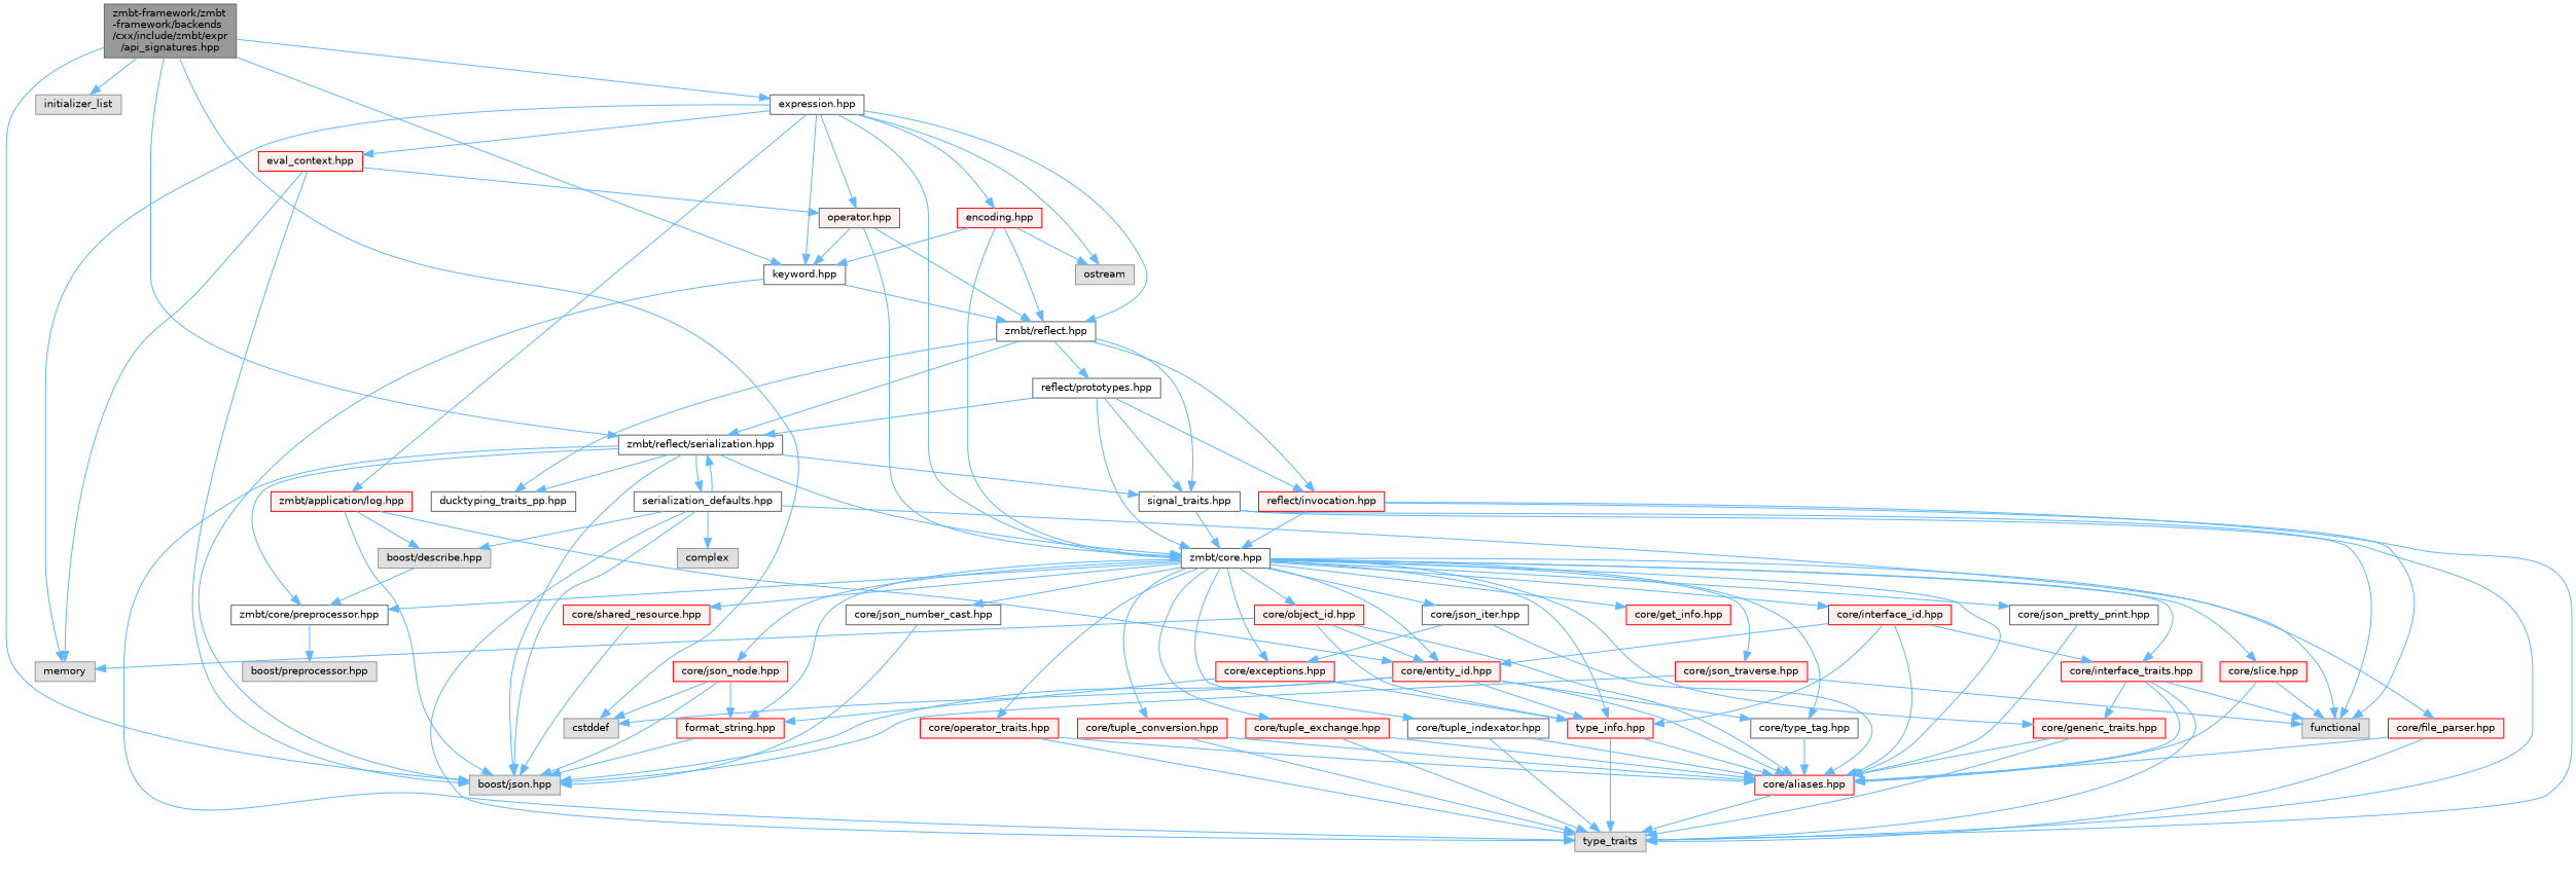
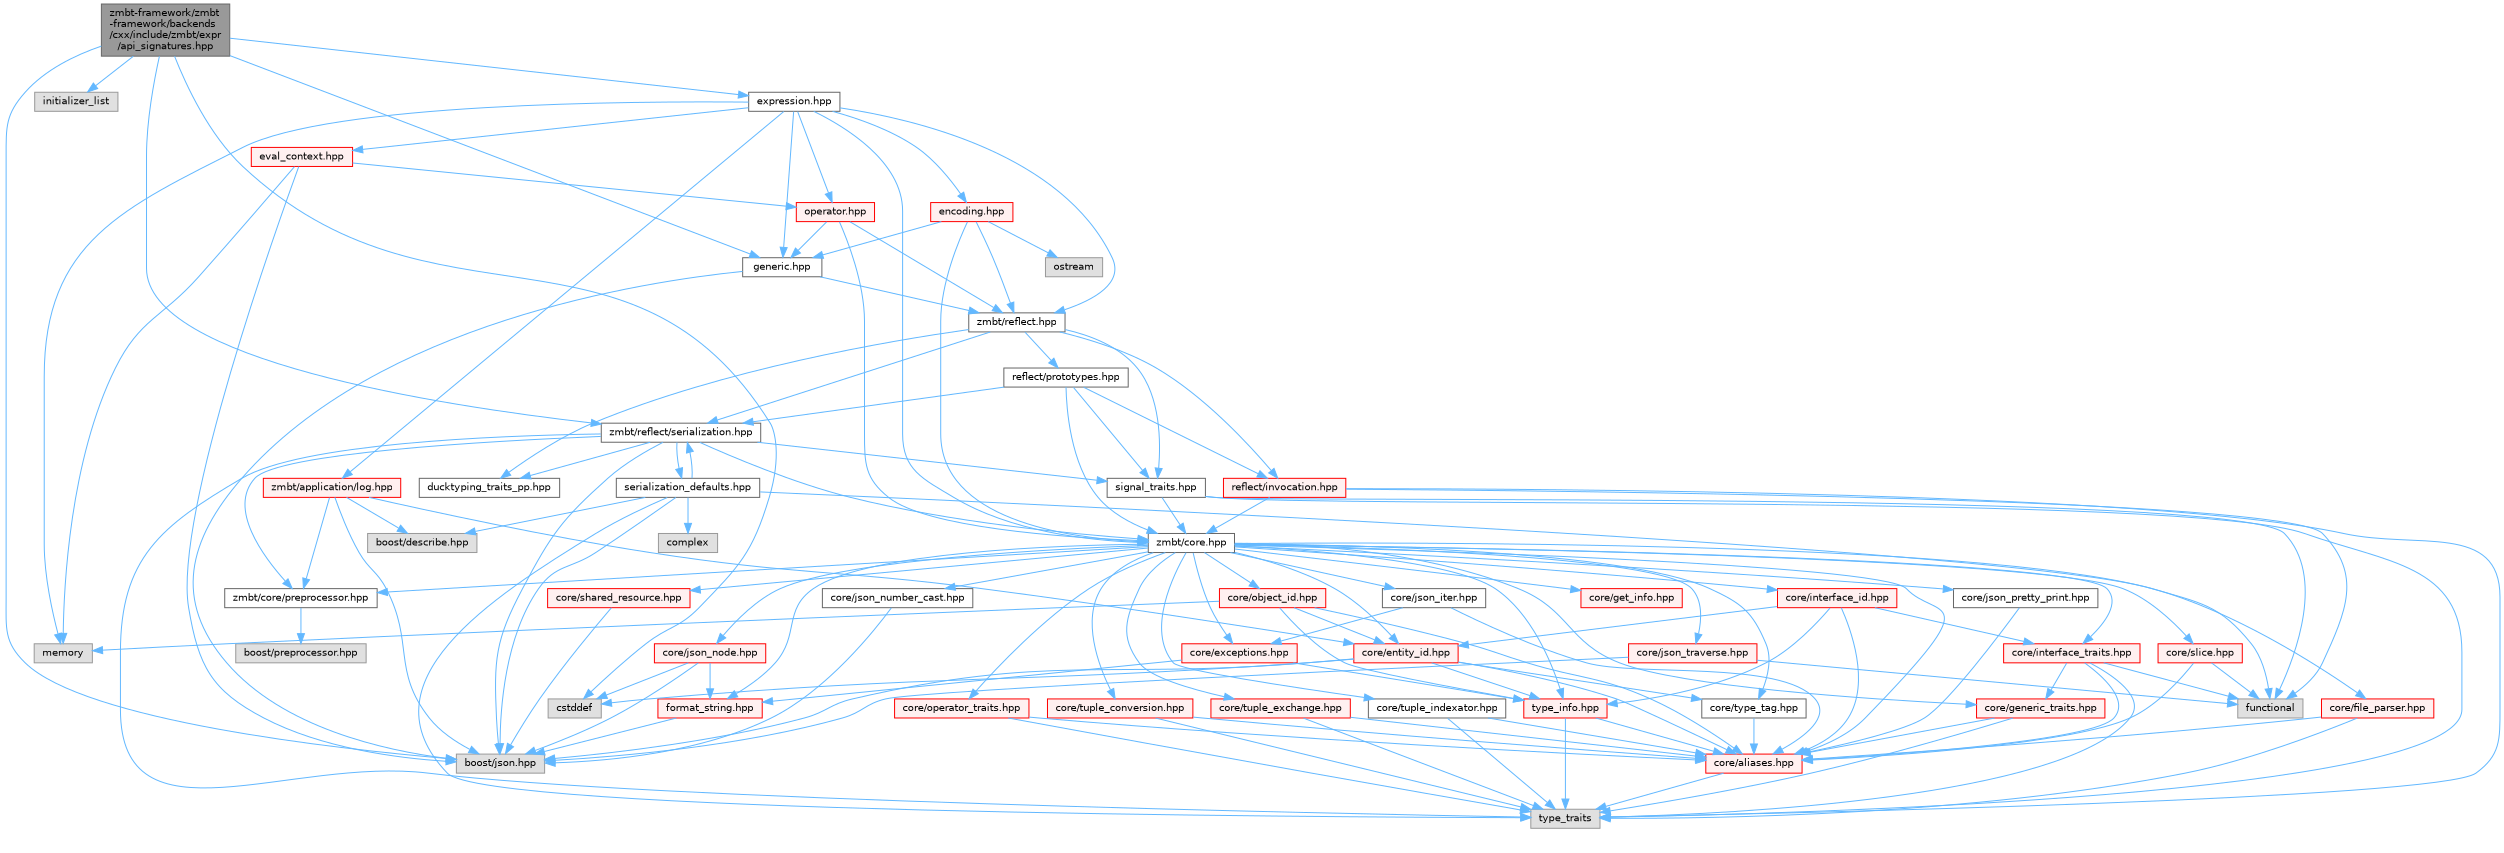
  digraph {
    node [color=red fillcolor="#FFF0F0" fontname=Helvetica fontsize=10 shape=box style=filled]
    edge [color=steelblue1 fontname=Helvetica fontsize=10 labelfontname=Helvetica labelfontsize=10 style=solid]
    n1 [color=gray40 fillcolor=grey60 fontcolor=black height=0.2 label="zmbt-framework/zmbt\l-framework/backends\l/cxx/include/zmbt/expr\l/api_signatures.hpp" width=0.4]
    n2 [color=grey60 fillcolor="#E0E0E0" height=0.2 label=cstddef width=0.4]
    n3 [color=grey60 fillcolor="#E0E0E0" height=0.2 label=initializer_list width=0.4]
    n4 [color=grey60 fillcolor="#E0E0E0" height=0.2 label="boost/json.hpp" width=0.4]
    n5 [color=grey40 fillcolor=white height=0.2 label="zmbt/reflect/serialization.hpp" width=0.4]
-   n6 [color=grey40 fillcolor=white height=0.2 label="keyword.hpp" width=0.4]
+   n6 [color=grey40 fillcolor=white height=0.2 label="generic.hpp" width=0.4]
    n7 [color=grey40 fillcolor=white height=0.2 label="expression.hpp" width=0.4]
    n8 [color=grey60 fillcolor="#E0E0E0" height=0.2 label=type_traits width=0.4]
    n9 [color=grey40 fillcolor=white height=0.2 label="zmbt/core/preprocessor.hpp" width=0.4]
    n10 [color=grey40 fillcolor=white height=0.2 label="zmbt/core.hpp" width=0.4]
    n11 [color=grey40 fillcolor=white height=0.2 label="ducktyping_traits_pp.hpp" width=0.4]
    n12 [color=grey40 fillcolor=white height=0.2 label="signal_traits.hpp" width=0.4]
    n13 [color=grey40 fillcolor=white height=0.2 label="serialization_defaults.hpp" width=0.4]
    n14 [color=grey40 fillcolor=white height=0.2 label="zmbt/reflect.hpp" width=0.4]
    n15 [color=grey60 fillcolor="#E0E0E0" height=0.2 label=memory width=0.4]
    n16 [color=grey60 fillcolor="#E0E0E0" height=0.2 label=ostream width=0.4]
    n17 [height=0.2 label="zmbt/application/log.hpp" width=0.4]
-   n18 [color=grey40 height=0.2 label="operator.hpp" width=0.4]
+   n18 [height=0.2 label="operator.hpp" width=0.4]
    n19 [height=0.2 label="encoding.hpp" width=0.4]
    n20 [height=0.2 label="eval_context.hpp" width=0.4]
    n21 [color=grey60 fillcolor="#E0E0E0" height=0.2 label="boost/preprocessor.hpp" width=0.4]
    n22 [height=0.2 label="core/aliases.hpp" width=0.4]
    n23 [height=0.2 label="core/exceptions.hpp" width=0.4]
    n24 [height=0.2 label="format_string.hpp" width=0.4]
    n25 [height=0.2 label="type_info.hpp" width=0.4]
    n26 [height=0.2 label="core/file_parser.hpp" width=0.4]
    n27 [height=0.2 label="core/generic_traits.hpp" width=0.4]
    n28 [height=0.2 label="core/get_info.hpp" width=0.4]
    n29 [height=0.2 label="core/interface_traits.hpp" width=0.4]
    n30 [color=grey40 fillcolor=white height=0.2 label="core/json_iter.hpp" width=0.4]
    n31 [height=0.2 label="core/json_node.hpp" width=0.4]
    n32 [color=grey40 fillcolor=white height=0.2 label="core/json_number_cast.hpp" width=0.4]
    n33 [height=0.2 label="core/json_traverse.hpp" width=0.4]
    n34 [color=grey40 fillcolor=white height=0.2 label="core/json_pretty_print.hpp" width=0.4]
    n35 [height=0.2 label="core/slice.hpp" width=0.4]
    n36 [height=0.2 label="core/operator_traits.hpp" width=0.4]
    n37 [height=0.2 label="core/shared_resource.hpp" width=0.4]
    n38 [height=0.2 label="core/tuple_conversion.hpp" width=0.4]
    n39 [height=0.2 label="core/tuple_exchange.hpp" width=0.4]
    n40 [color=grey40 fillcolor=white height=0.2 label="core/tuple_indexator.hpp" width=0.4]
    n41 [color=grey40 fillcolor=white height=0.2 label="core/type_tag.hpp" width=0.4]
    n42 [height=0.2 label="core/entity_id.hpp" width=0.4]
    n43 [height=0.2 label="core/interface_id.hpp" width=0.4]
    n44 [height=0.2 label="core/object_id.hpp" width=0.4]
    n45 [color=grey60 fillcolor="#E0E0E0" height=0.2 label=functional width=0.4]
    n46 [color=grey60 fillcolor="#E0E0E0" height=0.2 label="boost/describe.hpp" width=0.4]
    n47 [color=grey60 fillcolor="#E0E0E0" height=0.2 label=complex width=0.4]
    n48 [height=0.2 label="reflect/invocation.hpp" width=0.4]
    n49 [color=grey40 fillcolor=white height=0.2 label="reflect/prototypes.hpp" width=0.4]
    n1 -> n2
    n1 -> n3
    n1 -> n4
    n1 -> n5
    n1 -> n6
    n1 -> n7
    n5 -> n4
    n5 -> n8
    n5 -> n9
    n5 -> n10
    n5 -> n11
    n5 -> n12
    n5 -> n13
    n6 -> n4
    n6 -> n14
    n7 -> n6
    n7 -> n10
    n7 -> n14
    n7 -> n15
-   n7 -> n16
    n7 -> n17
    n7 -> n18
    n7 -> n19
    n7 -> n20
    n9 -> n21
    n10 -> n9
    n10 -> n22
    n10 -> n23
    n10 -> n24
    n10 -> n25
    n10 -> n26
    n10 -> n27
    n10 -> n28
    n10 -> n29
    n10 -> n30
    n10 -> n31
    n10 -> n32
    n10 -> n33
    n10 -> n34
    n10 -> n35
    n10 -> n36
    n10 -> n37
    n10 -> n38
    n10 -> n39
    n10 -> n40
    n10 -> n41
    n10 -> n42
    n10 -> n43
    n10 -> n44
    n12 -> n8
    n12 -> n10
    n12 -> n45
    n13 -> n4
    n13 -> n5
    n13 -> n8
    n13 -> n45
    n13 -> n46
    n13 -> n47
    n14 -> n5
    n14 -> n11
    n14 -> n12
    n14 -> n48
    n14 -> n49
    n17 -> n4
-   n46 -> n9
+   n17 -> n9
    n17 -> n42
    n17 -> n46
    n18 -> n6
    n18 -> n10
    n18 -> n14
    n19 -> n6
    n19 -> n10
    n19 -> n14
    n19 -> n16
    n20 -> n4
    n20 -> n15
    n20 -> n18
    n22 -> n8
    n23 -> n24
    n23 -> n25
    n24 -> n4
    n25 -> n8
    n25 -> n22
    n26 -> n8
    n26 -> n22
    n27 -> n8
    n27 -> n22
    n29 -> n8
    n29 -> n22
    n29 -> n27
    n29 -> n45
    n30 -> n22
    n30 -> n23
    n31 -> n2
    n31 -> n4
    n31 -> n24
    n32 -> n4
    n33 -> n4
    n33 -> n45
    n34 -> n22
    n35 -> n22
    n35 -> n45
    n36 -> n8
    n36 -> n22
    n37 -> n4
    n38 -> n8
    n38 -> n22
    n39 -> n8
    n39 -> n22
    n40 -> n8
    n40 -> n22
    n41 -> n22
    n42 -> n2
    n42 -> n4
    n42 -> n22
    n42 -> n25
    n42 -> n41
    n43 -> n22
    n43 -> n25
    n43 -> n29
    n43 -> n42
    n44 -> n15
    n44 -> n22
    n44 -> n25
    n44 -> n42
    n48 -> n8
    n48 -> n10
    n48 -> n45
    n49 -> n5
    n49 -> n10
    n49 -> n12
    n49 -> n48
  }
